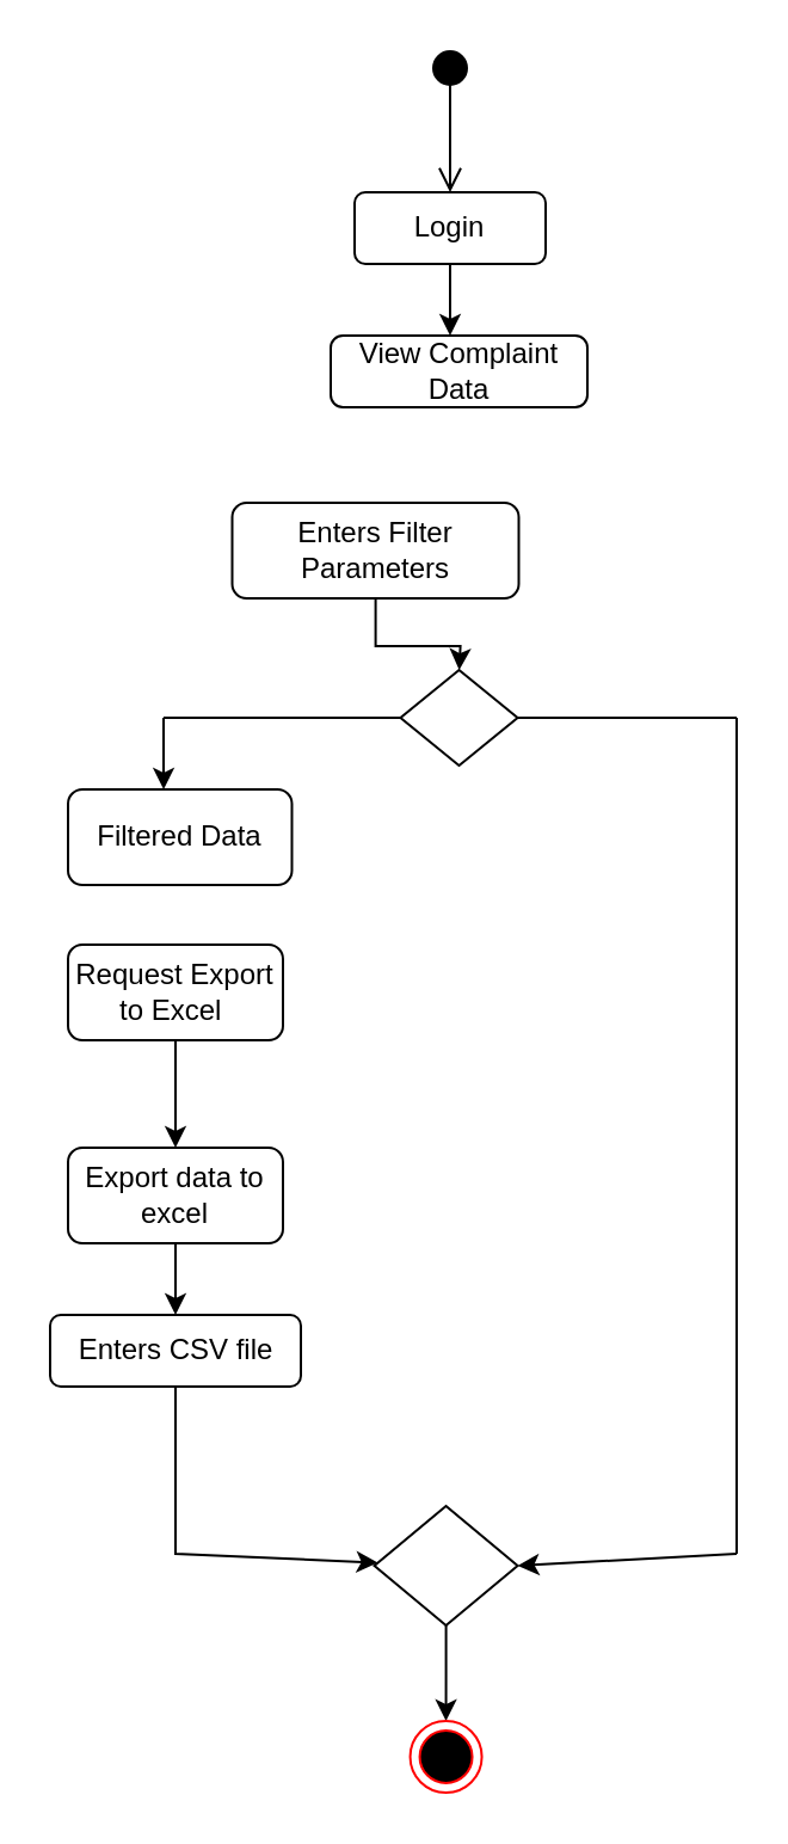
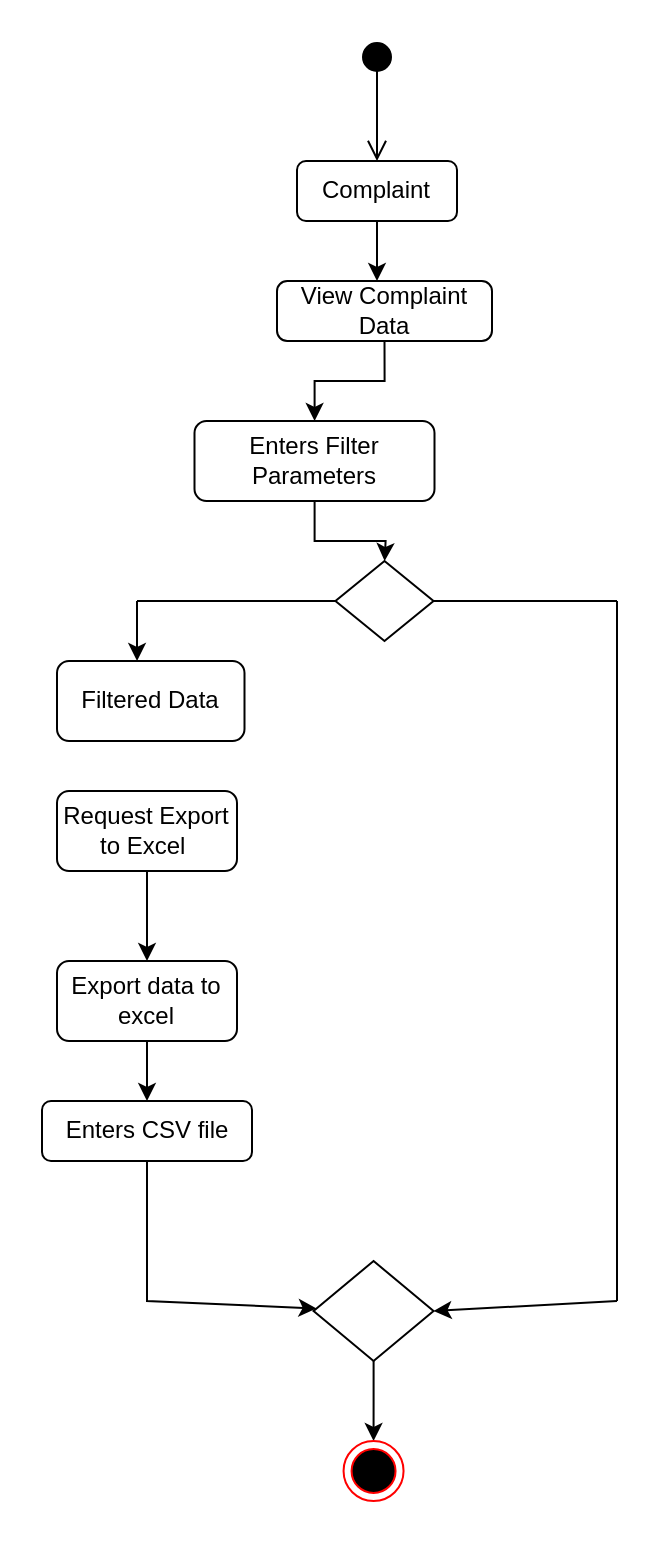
  <mxCell id="0" />
  <mxCell id="1" parent="0" />
  <mxCell id="2" value="" style="html=1;verticalAlign=bottom;startArrow=circle;startFill=1;endArrow=open;startSize=6;endSize=8;curved=0;rounded=0;" edge="1" parent="1"><mxGeometry width="80" relative="1" as="geometry"><mxPoint x="188" y="20" as="sourcePoint" /><mxPoint x="188" y="80" as="targetPoint" /></mxGeometry></mxCell>
- <mxCell id="3" value="Login" style="rounded=1;whiteSpace=wrap;html=1;" vertex="1" parent="1"><mxGeometry x="148" y="80" width="80" height="30" as="geometry" /></mxCell>
+ <mxCell id="3" value="Complaint" style="rounded=1;whiteSpace=wrap;html=1;" vertex="1" parent="1"><mxGeometry x="148" y="80" width="80" height="30" as="geometry" /></mxCell>
  <mxCell id="4" value="" style="endArrow=classic;html=1;rounded=0;exitX=0.5;exitY=1;exitDx=0;exitDy=0;" edge="1" parent="1" source="3"><mxGeometry width="50" height="50" relative="1" as="geometry"><mxPoint x="188" y="230" as="sourcePoint" /><mxPoint x="188" y="140" as="targetPoint" /></mxGeometry></mxCell>
+ <mxCell id="5" style="edgeStyle=orthogonalEdgeStyle;rounded=0;orthogonalLoop=1;jettySize=auto;html=1;exitX=0.5;exitY=1;exitDx=0;exitDy=0;" edge="1" parent="1" source="6" target="8"><mxGeometry relative="1" as="geometry"><mxPoint x="191.714" y="200" as="targetPoint" /></mxGeometry></mxCell>
  <mxCell id="6" value="View Complaint Data" style="rounded=1;whiteSpace=wrap;html=1;arcSize=17;" vertex="1" parent="1"><mxGeometry x="138" y="140" width="107.5" height="30" as="geometry" /></mxCell>
  <mxCell id="7" style="edgeStyle=orthogonalEdgeStyle;rounded=0;orthogonalLoop=1;jettySize=auto;html=1;" edge="1" parent="1" source="8"><mxGeometry relative="1" as="geometry"><mxPoint x="191.829" y="280" as="targetPoint" /></mxGeometry></mxCell>
  <mxCell id="8" value="Enters Filter Parameters" style="rounded=1;whiteSpace=wrap;html=1;" vertex="1" parent="1"><mxGeometry x="96.75" y="210" width="120" height="40" as="geometry" /></mxCell>
  <mxCell id="9" value="" style="rhombus;whiteSpace=wrap;html=1;" vertex="1" parent="1"><mxGeometry x="167.22" y="280" width="49.06" height="40" as="geometry" /></mxCell>
  <mxCell id="10" value="" style="endArrow=none;html=1;rounded=0;entryX=0;entryY=0.5;entryDx=0;entryDy=0;" edge="1" parent="1" target="9"><mxGeometry width="50" height="50" relative="1" as="geometry"><mxPoint x="68" y="300" as="sourcePoint" /><mxPoint x="118" y="250" as="targetPoint" /></mxGeometry></mxCell>
  <mxCell id="11" value="Filtered Data" style="rounded=1;whiteSpace=wrap;html=1;" vertex="1" parent="1"><mxGeometry x="28" y="330" width="93.75" height="40" as="geometry" /></mxCell>
  <mxCell id="12" style="edgeStyle=orthogonalEdgeStyle;rounded=0;orthogonalLoop=1;jettySize=auto;html=1;" edge="1" parent="1" source="13"><mxGeometry relative="1" as="geometry"><mxPoint x="73" y="480" as="targetPoint" /></mxGeometry></mxCell>
  <mxCell id="13" value="Request Export to Excel&amp;nbsp;" style="rounded=1;whiteSpace=wrap;html=1;" vertex="1" parent="1"><mxGeometry x="28" y="395" width="90" height="40" as="geometry" /></mxCell>
  <mxCell id="14" value="" style="endArrow=classic;html=1;rounded=0;entryX=0.427;entryY=0;entryDx=0;entryDy=0;entryPerimeter=0;" edge="1" parent="1" target="11"><mxGeometry width="50" height="50" relative="1" as="geometry"><mxPoint x="68" y="300" as="sourcePoint" /><mxPoint x="118" y="330" as="targetPoint" /></mxGeometry></mxCell>
  <mxCell id="15" style="edgeStyle=orthogonalEdgeStyle;rounded=0;orthogonalLoop=1;jettySize=auto;html=1;" edge="1" parent="1" source="16" target="17"><mxGeometry relative="1" as="geometry"><mxPoint x="73" y="550" as="targetPoint" /></mxGeometry></mxCell>
  <mxCell id="16" value="Export data to excel" style="rounded=1;whiteSpace=wrap;html=1;" vertex="1" parent="1"><mxGeometry x="28" y="480" width="90" height="40" as="geometry" /></mxCell>
  <mxCell id="17" value="Enters CSV file" style="rounded=1;whiteSpace=wrap;html=1;" vertex="1" parent="1"><mxGeometry x="20.5" y="550" width="105" height="30" as="geometry" /></mxCell>
  <mxCell id="18" value="" style="endArrow=none;html=1;rounded=0;exitX=1;exitY=0.5;exitDx=0;exitDy=0;" edge="1" parent="1" source="9"><mxGeometry width="50" height="50" relative="1" as="geometry"><mxPoint x="-52" y="490" as="sourcePoint" /><mxPoint x="308" y="300" as="targetPoint" /><Array as="points"><mxPoint x="268" y="300" /></Array></mxGeometry></mxCell>
  <mxCell id="19" value="" style="endArrow=none;html=1;rounded=0;" edge="1" parent="1"><mxGeometry width="50" height="50" relative="1" as="geometry"><mxPoint x="308" y="650" as="sourcePoint" /><mxPoint x="308" y="300" as="targetPoint" /></mxGeometry></mxCell>
  <mxCell id="20" value="" style="endArrow=classic;html=1;rounded=0;entryX=1;entryY=0.5;entryDx=0;entryDy=0;" edge="1" parent="1" target="23"><mxGeometry width="50" height="50" relative="1" as="geometry"><mxPoint x="308" y="650" as="sourcePoint" /><mxPoint x="218" y="650" as="targetPoint" /></mxGeometry></mxCell>
  <mxCell id="21" value="" style="endArrow=classic;html=1;rounded=0;exitX=0.5;exitY=1;exitDx=0;exitDy=0;" edge="1" parent="1" source="17" target="23"><mxGeometry width="50" height="50" relative="1" as="geometry"><mxPoint x="28" y="640" as="sourcePoint" /><mxPoint x="158" y="650" as="targetPoint" /><Array as="points"><mxPoint x="73" y="650" /></Array></mxGeometry></mxCell>
  <mxCell id="22" style="edgeStyle=orthogonalEdgeStyle;rounded=0;orthogonalLoop=1;jettySize=auto;html=1;" edge="1" parent="1" source="23"><mxGeometry relative="1" as="geometry"><mxPoint x="186.28" y="720" as="targetPoint" /></mxGeometry></mxCell>
  <mxCell id="23" value="" style="rhombus;whiteSpace=wrap;html=1;" vertex="1" parent="1"><mxGeometry x="156.28" y="630" width="60" height="50" as="geometry" /></mxCell>
  <mxCell id="24" value="" style="ellipse;html=1;shape=endState;fillColor=#000000;strokeColor=#ff0000;" vertex="1" parent="1"><mxGeometry x="171.28" y="720" width="30" height="30" as="geometry" /></mxCell>
